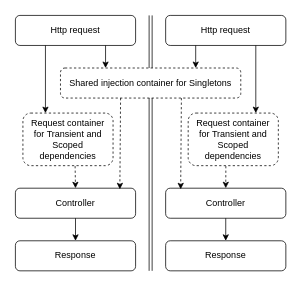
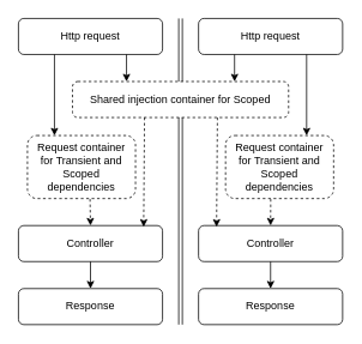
  <mxCell id="0" />
  <mxCell id="1" parent="0" />
  <mxCell id="2" value="Http request" style="rounded=1;whiteSpace=wrap;html=1;fontSize=12;glass=0;strokeWidth=1;shadow=0;" parent="1" vertex="1"><mxGeometry x="20" y="20" width="160" height="40" as="geometry" /></mxCell>
  <mxCell id="3" value="Http request" style="rounded=1;whiteSpace=wrap;html=1;fontSize=12;glass=0;strokeWidth=1;shadow=0;" vertex="1" parent="1"><mxGeometry x="220" y="20" width="160" height="40" as="geometry" /></mxCell>
  <mxCell id="4" value="Request container&lt;br&gt;for Transient and&lt;br&gt;Scoped dependencies" style="rounded=1;whiteSpace=wrap;html=1;fontSize=12;glass=0;strokeWidth=1;shadow=0;dashed=1;" vertex="1" parent="1"><mxGeometry x="30" y="150" width="120" height="70" as="geometry" /></mxCell>
  <mxCell id="5" value="Controller" style="rounded=1;whiteSpace=wrap;html=1;glass=0;comic=0;" vertex="1" parent="1"><mxGeometry x="20" y="250" width="160" height="40" as="geometry" /></mxCell>
  <mxCell id="6" value="Response" style="rounded=1;whiteSpace=wrap;html=1;glass=0;comic=0;" vertex="1" parent="1"><mxGeometry x="20" y="320" width="160" height="40" as="geometry" /></mxCell>
  <mxCell id="7" value="" style="shape=link;html=1;" edge="1" parent="1"><mxGeometry width="50" height="50" relative="1" as="geometry"><mxPoint x="200" y="360" as="sourcePoint" /><mxPoint x="200" y="20" as="targetPoint" /></mxGeometry></mxCell>
- <mxCell id="8" value="Shared injection container for Singletons" style="rounded=1;whiteSpace=wrap;html=1;fontSize=12;glass=0;strokeWidth=1;shadow=0;comic=0;dashed=1;" vertex="1" parent="1"><mxGeometry x="80" y="90" width="240" height="40" as="geometry" /></mxCell>
+ <mxCell id="8" value="Shared injection container for Scoped" style="rounded=1;whiteSpace=wrap;html=1;fontSize=12;glass=0;strokeWidth=1;shadow=0;comic=0;dashed=1;" vertex="1" parent="1"><mxGeometry x="80" y="90" width="240" height="40" as="geometry" /></mxCell>
  <mxCell id="9" value="" style="endArrow=classic;html=1;exitX=0.75;exitY=1;exitDx=0;exitDy=0;entryX=0.25;entryY=0;entryDx=0;entryDy=0;" edge="1" parent="1" source="2" target="8"><mxGeometry width="50" height="50" relative="1" as="geometry"><mxPoint x="-20" y="410" as="sourcePoint" /><mxPoint x="30" y="360" as="targetPoint" /></mxGeometry></mxCell>
  <mxCell id="10" value="" style="endArrow=classic;html=1;exitX=0.25;exitY=1;exitDx=0;exitDy=0;entryX=0.75;entryY=0;entryDx=0;entryDy=0;" edge="1" parent="1" source="3" target="8"><mxGeometry width="50" height="50" relative="1" as="geometry"><mxPoint x="150" y="80" as="sourcePoint" /><mxPoint x="150" y="100" as="targetPoint" /></mxGeometry></mxCell>
  <mxCell id="11" value="" style="endArrow=classic;html=1;exitX=0.25;exitY=1;exitDx=0;exitDy=0;entryX=0.25;entryY=0;entryDx=0;entryDy=0;" edge="1" parent="1" source="2" target="4"><mxGeometry width="50" height="50" relative="1" as="geometry"><mxPoint x="-50" y="220" as="sourcePoint" /><mxPoint x="0" y="170" as="targetPoint" /></mxGeometry></mxCell>
  <mxCell id="12" value="" style="endArrow=classic;html=1;exitX=0.75;exitY=1;exitDx=0;exitDy=0;entryX=0.75;entryY=0;entryDx=0;entryDy=0;" edge="1" parent="1" source="3" target="13"><mxGeometry width="50" height="50" relative="1" as="geometry"><mxPoint x="490" y="140" as="sourcePoint" /><mxPoint x="344" y="150" as="targetPoint" /></mxGeometry></mxCell>
  <mxCell id="13" value="Request container&lt;br&gt;for Transient and&lt;br&gt;Scoped dependencies" style="rounded=1;whiteSpace=wrap;html=1;fontSize=12;glass=0;strokeWidth=1;shadow=0;dashed=1;" vertex="1" parent="1"><mxGeometry x="250" y="150" width="120" height="70" as="geometry" /></mxCell>
  <mxCell id="14" value="" style="endArrow=classic;html=1;dashed=1;entryX=0.869;entryY=0.035;entryDx=0;entryDy=0;entryPerimeter=0;" edge="1" parent="1" target="5"><mxGeometry width="50" height="50" relative="1" as="geometry"><mxPoint x="160" y="130" as="sourcePoint" /><mxPoint x="158" y="240" as="targetPoint" /></mxGeometry></mxCell>
  <mxCell id="15" value="" style="endArrow=classic;html=1;exitX=0.5;exitY=1;exitDx=0;exitDy=0;" edge="1" parent="1" source="5" target="6"><mxGeometry width="50" height="50" relative="1" as="geometry"><mxPoint x="150" y="80" as="sourcePoint" /><mxPoint x="150" y="110" as="targetPoint" /></mxGeometry></mxCell>
  <mxCell id="16" value="" style="endArrow=classic;html=1;exitX=0.579;exitY=1.008;exitDx=0;exitDy=0;entryX=0.5;entryY=0;entryDx=0;entryDy=0;exitPerimeter=0;dashed=1;" edge="1" parent="1" source="4" target="5"><mxGeometry width="50" height="50" relative="1" as="geometry"><mxPoint x="110" y="300" as="sourcePoint" /><mxPoint x="110" y="330" as="targetPoint" /></mxGeometry></mxCell>
  <mxCell id="17" value="Controller" style="rounded=1;whiteSpace=wrap;html=1;glass=0;comic=0;" vertex="1" parent="1"><mxGeometry x="220" y="250" width="160" height="40" as="geometry" /></mxCell>
  <mxCell id="18" value="Response" style="rounded=1;whiteSpace=wrap;html=1;glass=0;comic=0;" vertex="1" parent="1"><mxGeometry x="220" y="320" width="160" height="40" as="geometry" /></mxCell>
  <mxCell id="19" value="" style="endArrow=classic;html=1;exitX=0.5;exitY=1;exitDx=0;exitDy=0;" edge="1" parent="1" source="17" target="18"><mxGeometry width="50" height="50" relative="1" as="geometry"><mxPoint x="350" y="80" as="sourcePoint" /><mxPoint x="350" y="110" as="targetPoint" /></mxGeometry></mxCell>
  <mxCell id="20" value="" style="endArrow=classic;html=1;dashed=1;entryX=0.869;entryY=0.035;entryDx=0;entryDy=0;entryPerimeter=0;" edge="1" parent="1"><mxGeometry width="50" height="50" relative="1" as="geometry"><mxPoint x="240.96" y="130" as="sourcePoint" /><mxPoint x="240" y="251.4" as="targetPoint" /></mxGeometry></mxCell>
  <mxCell id="21" value="" style="endArrow=classic;html=1;exitX=0.418;exitY=1.008;exitDx=0;exitDy=0;entryX=0.5;entryY=0;entryDx=0;entryDy=0;exitPerimeter=0;dashed=1;" edge="1" parent="1" source="13" target="17"><mxGeometry width="50" height="50" relative="1" as="geometry"><mxPoint x="109.48" y="230.56" as="sourcePoint" /><mxPoint x="110" y="260" as="targetPoint" /></mxGeometry></mxCell>
